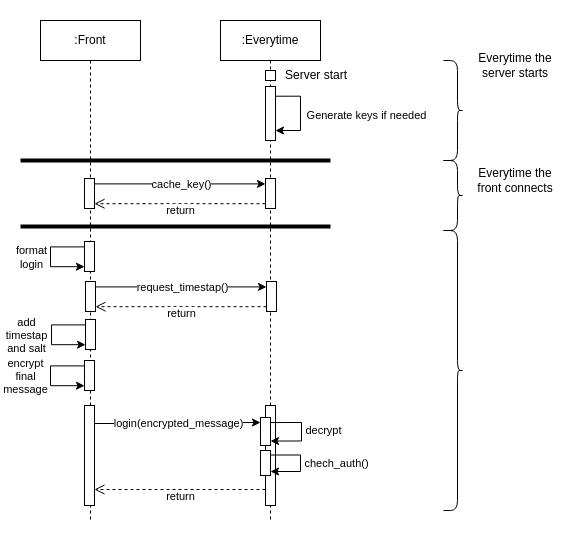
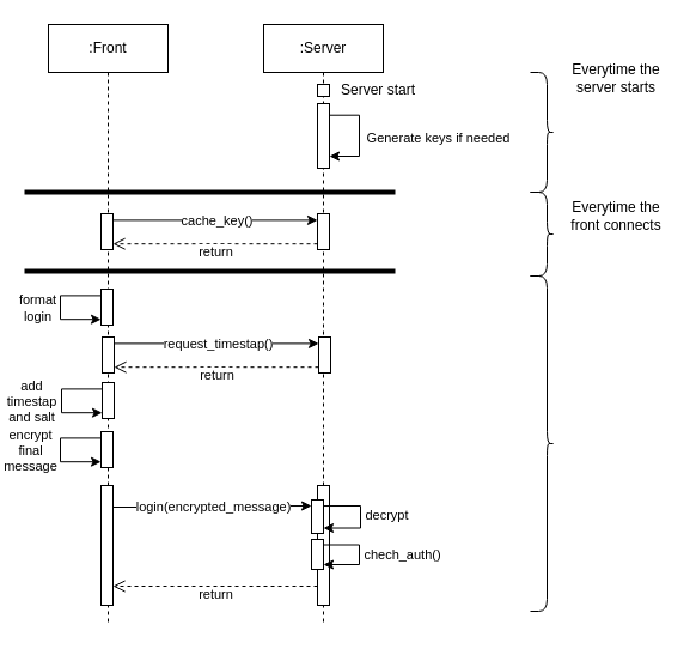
  <mxCell id="0" />
  <mxCell id="1" parent="0" />
  <mxCell id="2" value=":Front" style="shape=umlLifeline;perimeter=lifelinePerimeter;whiteSpace=wrap;html=1;container=0;dropTarget=0;collapsible=0;recursiveResize=0;outlineConnect=0;portConstraint=eastwest;newEdgeStyle={&quot;edgeStyle&quot;:&quot;elbowEdgeStyle&quot;,&quot;elbow&quot;:&quot;vertical&quot;,&quot;curved&quot;:0,&quot;rounded&quot;:0};" parent="1" vertex="1"><mxGeometry x="40" y="20" width="100" height="500" as="geometry" /></mxCell>
  <mxCell id="3" value="" style="html=1;points=[[0,0.18,0,0,0],[0,0.84,0,0,0]];perimeter=orthogonalPerimeter;outlineConnect=0;targetShapes=umlLifeline;portConstraint=eastwest;newEdgeStyle={&quot;edgeStyle&quot;:&quot;elbowEdgeStyle&quot;,&quot;elbow&quot;:&quot;vertical&quot;,&quot;curved&quot;:0,&quot;rounded&quot;:0};container=0;" vertex="1" parent="2"><mxGeometry x="44" y="221" width="10" height="30" as="geometry" /></mxCell>
  <mxCell id="4" value="" style="endArrow=classic;html=1;rounded=0;edgeStyle=orthogonalEdgeStyle;exitX=0;exitY=0.18;exitDx=0;exitDy=0;exitPerimeter=0;entryX=0;entryY=0.84;entryDx=0;entryDy=0;entryPerimeter=0;" edge="1" parent="2" source="3" target="3"><mxGeometry relative="1" as="geometry"><mxPoint x="34" y="226.1" as="sourcePoint" /><mxPoint x="34" y="245.9" as="targetPoint" /><Array as="points"><mxPoint x="44" y="226" /><mxPoint x="10" y="226" /><mxPoint x="10" y="246" /><mxPoint x="44" y="246" /></Array></mxGeometry></mxCell>
  <mxCell id="5" value="&lt;div&gt;format&lt;/div&gt;&lt;div&gt;login&lt;br&gt;&lt;/div&gt;" style="edgeLabel;resizable=0;html=1;align=center;verticalAlign=middle;" connectable="0" vertex="1" parent="4"><mxGeometry relative="1" as="geometry"><mxPoint x="-20" as="offset" /></mxGeometry></mxCell>
  <mxCell id="6" value="" style="html=1;points=[[0,0.18,0,0,0],[0,0.84,0,0,0]];perimeter=orthogonalPerimeter;outlineConnect=0;targetShapes=umlLifeline;portConstraint=eastwest;newEdgeStyle={&quot;edgeStyle&quot;:&quot;elbowEdgeStyle&quot;,&quot;elbow&quot;:&quot;vertical&quot;,&quot;curved&quot;:0,&quot;rounded&quot;:0};container=0;" vertex="1" parent="2"><mxGeometry x="44" y="340" width="10" height="30" as="geometry" /></mxCell>
  <mxCell id="7" value="" style="endArrow=classic;html=1;rounded=0;edgeStyle=orthogonalEdgeStyle;exitX=0;exitY=0.18;exitDx=0;exitDy=0;exitPerimeter=0;entryX=0;entryY=0.84;entryDx=0;entryDy=0;entryPerimeter=0;" edge="1" parent="2" source="6" target="6"><mxGeometry relative="1" as="geometry"><mxPoint x="34" y="345.1" as="sourcePoint" /><mxPoint x="34" y="364.9" as="targetPoint" /><Array as="points"><mxPoint x="44" y="345" /><mxPoint x="10" y="345" /><mxPoint x="10" y="365" /><mxPoint x="44" y="365" /></Array></mxGeometry></mxCell>
  <mxCell id="8" value="&lt;div&gt;encrypt &lt;br&gt;&lt;/div&gt;&lt;div&gt;final&lt;/div&gt;&lt;div&gt;message&lt;br&gt;&lt;/div&gt;" style="edgeLabel;resizable=0;html=1;align=center;verticalAlign=middle;" connectable="0" vertex="1" parent="7"><mxGeometry relative="1" as="geometry"><mxPoint x="-26" as="offset" /></mxGeometry></mxCell>
- <mxCell id="9" value=":Everytime" style="shape=umlLifeline;perimeter=lifelinePerimeter;whiteSpace=wrap;html=1;container=0;dropTarget=0;collapsible=0;recursiveResize=0;outlineConnect=0;portConstraint=eastwest;newEdgeStyle={&quot;edgeStyle&quot;:&quot;elbowEdgeStyle&quot;,&quot;elbow&quot;:&quot;vertical&quot;,&quot;curved&quot;:0,&quot;rounded&quot;:0};movable=1;resizable=1;rotatable=1;deletable=1;editable=1;locked=0;connectable=1;" parent="1" vertex="1"><mxGeometry x="220" y="20" width="100" height="500" as="geometry" /></mxCell>
+ <mxCell id="9" value=":Server" style="shape=umlLifeline;perimeter=lifelinePerimeter;whiteSpace=wrap;html=1;container=0;dropTarget=0;collapsible=0;recursiveResize=0;outlineConnect=0;portConstraint=eastwest;newEdgeStyle={&quot;edgeStyle&quot;:&quot;elbowEdgeStyle&quot;,&quot;elbow&quot;:&quot;vertical&quot;,&quot;curved&quot;:0,&quot;rounded&quot;:0};movable=1;resizable=1;rotatable=1;deletable=1;editable=1;locked=0;connectable=1;" parent="1" vertex="1"><mxGeometry x="220" y="20" width="100" height="500" as="geometry" /></mxCell>
  <mxCell id="10" value="" style="html=1;points=[];perimeter=orthogonalPerimeter;outlineConnect=0;targetShapes=umlLifeline;portConstraint=eastwest;newEdgeStyle={&quot;edgeStyle&quot;:&quot;elbowEdgeStyle&quot;,&quot;elbow&quot;:&quot;vertical&quot;,&quot;curved&quot;:0,&quot;rounded&quot;:0};" parent="9" vertex="1"><mxGeometry x="45" y="50" width="10" height="10" as="geometry" /></mxCell>
  <mxCell id="11" value="" style="html=1;points=[[1,0.18,0,0,0],[1,0.84,0,0,0]];perimeter=orthogonalPerimeter;outlineConnect=0;targetShapes=umlLifeline;portConstraint=eastwest;newEdgeStyle={&quot;edgeStyle&quot;:&quot;elbowEdgeStyle&quot;,&quot;elbow&quot;:&quot;vertical&quot;,&quot;curved&quot;:0,&quot;rounded&quot;:0};container=0;" vertex="1" parent="9"><mxGeometry x="-135" y="261" width="10" height="30" as="geometry" /></mxCell>
  <mxCell id="12" value="" style="html=1;points=[[0,0.18,0,0,0],[0,0.84,0,0,0]];perimeter=orthogonalPerimeter;outlineConnect=0;targetShapes=umlLifeline;portConstraint=eastwest;newEdgeStyle={&quot;edgeStyle&quot;:&quot;elbowEdgeStyle&quot;,&quot;elbow&quot;:&quot;vertical&quot;,&quot;curved&quot;:0,&quot;rounded&quot;:0};container=0;" vertex="1" parent="9"><mxGeometry x="46" y="261" width="10" height="30" as="geometry" /></mxCell>
  <mxCell id="13" value="" style="endArrow=classic;html=1;rounded=0;edgeStyle=orthogonalEdgeStyle;entryX=0;entryY=0.18;entryDx=0;entryDy=0;entryPerimeter=0;exitX=1;exitY=0.18;exitDx=0;exitDy=0;exitPerimeter=0;" edge="1" parent="9" source="11" target="12"><mxGeometry relative="1" as="geometry"><mxPoint x="-121" y="270.514" as="sourcePoint" /><mxPoint x="41" y="271" as="targetPoint" /></mxGeometry></mxCell>
  <mxCell id="14" value="request_timestap()" style="edgeLabel;resizable=0;html=1;align=center;verticalAlign=middle;" connectable="0" vertex="1" parent="13"><mxGeometry relative="1" as="geometry" /></mxCell>
  <mxCell id="15" value="return" style="html=1;verticalAlign=bottom;endArrow=open;dashed=1;endSize=8;curved=0;rounded=0;edgeStyle=orthogonalEdgeStyle;exitX=0;exitY=0.84;exitDx=0;exitDy=0;exitPerimeter=0;entryX=1;entryY=0.84;entryDx=0;entryDy=0;entryPerimeter=0;" edge="1" parent="9" source="12" target="11"><mxGeometry x="-0.006" y="16" relative="1" as="geometry"><mxPoint x="61" y="341" as="sourcePoint" /><mxPoint x="-121" y="270.514" as="targetPoint" /><mxPoint as="offset" /></mxGeometry></mxCell>
  <mxCell id="16" value="" style="html=1;points=[[1,0.18,0,0,0],[1,0.84,0,0,0]];perimeter=orthogonalPerimeter;outlineConnect=0;targetShapes=umlLifeline;portConstraint=eastwest;newEdgeStyle={&quot;edgeStyle&quot;:&quot;elbowEdgeStyle&quot;,&quot;elbow&quot;:&quot;vertical&quot;,&quot;curved&quot;:0,&quot;rounded&quot;:0};container=0;" vertex="1" parent="9"><mxGeometry x="45" y="66" width="10" height="54" as="geometry" /></mxCell>
  <mxCell id="17" value="" style="endArrow=classic;html=1;rounded=0;edgeStyle=orthogonalEdgeStyle;exitX=1;exitY=0.18;exitDx=0;exitDy=0;exitPerimeter=0;" edge="1" parent="9" source="16" target="16"><mxGeometry relative="1" as="geometry"><mxPoint x="-30" y="180" as="sourcePoint" /><mxPoint x="70" y="110" as="targetPoint" /><Array as="points"><mxPoint x="80" y="76" /><mxPoint x="80" y="110" /></Array></mxGeometry></mxCell>
  <mxCell id="18" value="Generate keys if needed" style="edgeLabel;resizable=0;html=1;align=center;verticalAlign=middle;" connectable="0" vertex="1" parent="17"><mxGeometry relative="1" as="geometry"><mxPoint x="65" y="2" as="offset" /></mxGeometry></mxCell>
  <mxCell id="19" value="Server start" style="text;html=1;strokeColor=none;fillColor=none;align=center;verticalAlign=middle;whiteSpace=wrap;rounded=0;" vertex="1" parent="1"><mxGeometry x="276" y="70" width="80" height="10" as="geometry" /></mxCell>
  <mxCell id="20" value="" style="html=1;points=[[1,0.18,0,0,0],[1,0.84,0,0,0]];perimeter=orthogonalPerimeter;outlineConnect=0;targetShapes=umlLifeline;portConstraint=eastwest;newEdgeStyle={&quot;edgeStyle&quot;:&quot;elbowEdgeStyle&quot;,&quot;elbow&quot;:&quot;vertical&quot;,&quot;curved&quot;:0,&quot;rounded&quot;:0};container=0;" vertex="1" parent="1"><mxGeometry x="84" y="178" width="10" height="30" as="geometry" /></mxCell>
  <mxCell id="21" value="" style="html=1;points=[[0,0.18,0,0,0],[0,0.84,0,0,0]];perimeter=orthogonalPerimeter;outlineConnect=0;targetShapes=umlLifeline;portConstraint=eastwest;newEdgeStyle={&quot;edgeStyle&quot;:&quot;elbowEdgeStyle&quot;,&quot;elbow&quot;:&quot;vertical&quot;,&quot;curved&quot;:0,&quot;rounded&quot;:0};container=0;" vertex="1" parent="1"><mxGeometry x="265" y="178" width="10" height="30" as="geometry" /></mxCell>
  <mxCell id="22" value="" style="endArrow=classic;html=1;rounded=0;edgeStyle=orthogonalEdgeStyle;entryX=0;entryY=0.18;entryDx=0;entryDy=0;entryPerimeter=0;exitX=1;exitY=0.18;exitDx=0;exitDy=0;exitPerimeter=0;" edge="1" parent="1" source="20" target="21"><mxGeometry relative="1" as="geometry"><mxPoint x="98" y="187.514" as="sourcePoint" /><mxPoint x="260" y="188" as="targetPoint" /></mxGeometry></mxCell>
  <mxCell id="23" value="cache_key()" style="edgeLabel;resizable=0;html=1;align=center;verticalAlign=middle;" connectable="0" vertex="1" parent="22"><mxGeometry relative="1" as="geometry" /></mxCell>
  <mxCell id="24" value="return" style="html=1;verticalAlign=bottom;endArrow=open;dashed=1;endSize=8;curved=0;rounded=0;edgeStyle=orthogonalEdgeStyle;exitX=0;exitY=0.84;exitDx=0;exitDy=0;exitPerimeter=0;entryX=1;entryY=0.84;entryDx=0;entryDy=0;entryPerimeter=0;" edge="1" parent="1" source="21" target="20"><mxGeometry x="-0.006" y="16" relative="1" as="geometry"><mxPoint x="280" y="258" as="sourcePoint" /><mxPoint x="98" y="187.514" as="targetPoint" /><mxPoint as="offset" /></mxGeometry></mxCell>
  <mxCell id="25" value="" style="html=1;points=[[1,0.18,0,0,0],[1,0.84,0,0,0]];perimeter=orthogonalPerimeter;outlineConnect=0;targetShapes=umlLifeline;portConstraint=eastwest;newEdgeStyle={&quot;edgeStyle&quot;:&quot;elbowEdgeStyle&quot;,&quot;elbow&quot;:&quot;vertical&quot;,&quot;curved&quot;:0,&quot;rounded&quot;:0};container=0;" vertex="1" parent="1"><mxGeometry x="84" y="405" width="10" height="100" as="geometry" /></mxCell>
  <mxCell id="26" value="" style="html=1;points=[[0,0.18,0,0,0],[0,0.84,0,0,0]];perimeter=orthogonalPerimeter;outlineConnect=0;targetShapes=umlLifeline;portConstraint=eastwest;newEdgeStyle={&quot;edgeStyle&quot;:&quot;elbowEdgeStyle&quot;,&quot;elbow&quot;:&quot;vertical&quot;,&quot;curved&quot;:0,&quot;rounded&quot;:0};container=0;" vertex="1" parent="1"><mxGeometry x="265" y="405" width="10" height="100" as="geometry" /></mxCell>
  <mxCell id="27" value="" style="endArrow=classic;html=1;rounded=0;edgeStyle=orthogonalEdgeStyle;exitX=1;exitY=0.18;exitDx=0;exitDy=0;exitPerimeter=0;entryX=0;entryY=0.18;entryDx=0;entryDy=0;entryPerimeter=0;" edge="1" parent="1" source="25" target="33"><mxGeometry relative="1" as="geometry"><mxPoint x="98" y="412.514" as="sourcePoint" /><mxPoint x="230" y="425" as="targetPoint" /></mxGeometry></mxCell>
  <mxCell id="28" value="login(encrypted_message)" style="edgeLabel;resizable=0;html=1;align=center;verticalAlign=middle;" connectable="0" vertex="1" parent="27"><mxGeometry relative="1" as="geometry" /></mxCell>
  <mxCell id="29" value="return" style="html=1;verticalAlign=bottom;endArrow=open;dashed=1;endSize=8;curved=0;rounded=0;edgeStyle=orthogonalEdgeStyle;exitX=0;exitY=0.84;exitDx=0;exitDy=0;exitPerimeter=0;entryX=1;entryY=0.84;entryDx=0;entryDy=0;entryPerimeter=0;" edge="1" parent="1" source="26" target="25"><mxGeometry x="-0.006" y="16" relative="1" as="geometry"><mxPoint x="280" y="483" as="sourcePoint" /><mxPoint x="98" y="412.514" as="targetPoint" /><mxPoint as="offset" /></mxGeometry></mxCell>
  <mxCell id="30" value="" style="html=1;points=[[0,0.18,0,0,0],[0,0.84,0,0,0]];perimeter=orthogonalPerimeter;outlineConnect=0;targetShapes=umlLifeline;portConstraint=eastwest;newEdgeStyle={&quot;edgeStyle&quot;:&quot;elbowEdgeStyle&quot;,&quot;elbow&quot;:&quot;vertical&quot;,&quot;curved&quot;:0,&quot;rounded&quot;:0};container=0;" vertex="1" parent="1"><mxGeometry x="85" y="319" width="10" height="30" as="geometry" /></mxCell>
  <mxCell id="31" value="" style="endArrow=classic;html=1;rounded=0;edgeStyle=orthogonalEdgeStyle;exitX=0;exitY=0.18;exitDx=0;exitDy=0;exitPerimeter=0;entryX=0;entryY=0.84;entryDx=0;entryDy=0;entryPerimeter=0;" edge="1" parent="1" source="30" target="30"><mxGeometry relative="1" as="geometry"><mxPoint x="75" y="324.1" as="sourcePoint" /><mxPoint x="75" y="343.9" as="targetPoint" /><Array as="points"><mxPoint x="85" y="324" /><mxPoint x="51" y="324" /><mxPoint x="51" y="344" /><mxPoint x="85" y="344" /></Array></mxGeometry></mxCell>
  <mxCell id="32" value="&lt;div&gt;add&lt;/div&gt;&lt;div&gt;timestap&lt;/div&gt;&lt;div&gt;and salt&lt;/div&gt;" style="edgeLabel;resizable=0;html=1;align=center;verticalAlign=middle;" connectable="0" vertex="1" parent="31"><mxGeometry relative="1" as="geometry"><mxPoint x="-26" as="offset" /></mxGeometry></mxCell>
  <mxCell id="33" value="" style="html=1;points=[[0,0.18,0,0,0],[1,0.18,0,0,0],[1,0.84,0,0,0]];perimeter=orthogonalPerimeter;outlineConnect=0;targetShapes=umlLifeline;portConstraint=eastwest;newEdgeStyle={&quot;edgeStyle&quot;:&quot;elbowEdgeStyle&quot;,&quot;elbow&quot;:&quot;vertical&quot;,&quot;curved&quot;:0,&quot;rounded&quot;:0};container=0;" vertex="1" parent="1"><mxGeometry x="260" y="417" width="10" height="28" as="geometry" /></mxCell>
  <mxCell id="34" value="" style="endArrow=classic;html=1;rounded=0;edgeStyle=orthogonalEdgeStyle;exitX=1;exitY=0.18;exitDx=0;exitDy=0;exitPerimeter=0;entryX=1;entryY=0.84;entryDx=0;entryDy=0;entryPerimeter=0;" edge="1" parent="1" source="33" target="33"><mxGeometry relative="1" as="geometry"><mxPoint x="191" y="532" as="sourcePoint" /><mxPoint x="276" y="462" as="targetPoint" /><Array as="points"><mxPoint x="301" y="422" /><mxPoint x="301" y="441" /></Array></mxGeometry></mxCell>
  <mxCell id="35" value="decrypt" style="edgeLabel;resizable=0;html=1;align=center;verticalAlign=middle;" connectable="0" vertex="1" parent="34"><mxGeometry relative="1" as="geometry"><mxPoint x="21" y="-1" as="offset" /></mxGeometry></mxCell>
  <mxCell id="36" value="" style="html=1;points=[[1,0.18,0,0,0],[1,0.84,0,0,0]];perimeter=orthogonalPerimeter;outlineConnect=0;targetShapes=umlLifeline;portConstraint=eastwest;newEdgeStyle={&quot;edgeStyle&quot;:&quot;elbowEdgeStyle&quot;,&quot;elbow&quot;:&quot;vertical&quot;,&quot;curved&quot;:0,&quot;rounded&quot;:0};container=0;" vertex="1" parent="1"><mxGeometry x="260" y="450" width="10" height="25" as="geometry" /></mxCell>
  <mxCell id="37" value="" style="endArrow=classic;html=1;rounded=0;edgeStyle=orthogonalEdgeStyle;exitX=1;exitY=0.18;exitDx=0;exitDy=0;exitPerimeter=0;entryX=1;entryY=0.84;entryDx=0;entryDy=0;entryPerimeter=0;" edge="1" parent="1" source="36" target="36"><mxGeometry relative="1" as="geometry"><mxPoint x="185" y="564" as="sourcePoint" /><mxPoint x="285" y="494" as="targetPoint" /><Array as="points"><mxPoint x="300" y="455" /><mxPoint x="300" y="471" /></Array></mxGeometry></mxCell>
  <mxCell id="38" value="chech_auth()" style="edgeLabel;resizable=0;html=1;align=center;verticalAlign=middle;" connectable="0" vertex="1" parent="37"><mxGeometry relative="1" as="geometry"><mxPoint x="35" as="offset" /></mxGeometry></mxCell>
  <mxCell id="39" value="" style="line;strokeWidth=4;html=1;perimeter=backbonePerimeter;points=[];outlineConnect=0;" vertex="1" parent="1"><mxGeometry x="20" y="221" width="310" height="10" as="geometry" /></mxCell>
  <mxCell id="40" value="" style="line;strokeWidth=4;html=1;perimeter=backbonePerimeter;points=[];outlineConnect=0;" vertex="1" parent="1"><mxGeometry x="20" y="155" width="310" height="10" as="geometry" /></mxCell>
  <mxCell id="41" value="" style="shape=curlyBracket;whiteSpace=wrap;html=1;rounded=1;flipH=1;labelPosition=right;verticalLabelPosition=middle;align=left;verticalAlign=middle;size=0.3;" vertex="1" parent="1"><mxGeometry x="443" y="60" width="20" height="100" as="geometry" /></mxCell>
  <mxCell id="42" value="Everytime the server starts" style="text;html=1;strokeColor=none;fillColor=none;align=center;verticalAlign=middle;whiteSpace=wrap;rounded=0;" vertex="1" parent="1"><mxGeometry x="470" y="50" width="90" height="30" as="geometry" /></mxCell>
  <mxCell id="43" value="" style="shape=curlyBracket;whiteSpace=wrap;html=1;rounded=1;flipH=1;labelPosition=right;verticalLabelPosition=middle;align=left;verticalAlign=middle;size=0.3;" vertex="1" parent="1"><mxGeometry x="443" y="160" width="20" height="70" as="geometry" /></mxCell>
  <mxCell id="44" value="Everytime the front connects" style="text;html=1;strokeColor=none;fillColor=none;align=center;verticalAlign=middle;whiteSpace=wrap;rounded=0;" vertex="1" parent="1"><mxGeometry x="470" y="165" width="90" height="30" as="geometry" /></mxCell>
  <mxCell id="45" value="" style="shape=curlyBracket;whiteSpace=wrap;html=1;rounded=1;flipH=1;labelPosition=right;verticalLabelPosition=middle;align=left;verticalAlign=middle;size=0.3;" vertex="1" parent="1"><mxGeometry x="443" y="230" width="20" height="280" as="geometry" /></mxCell>
